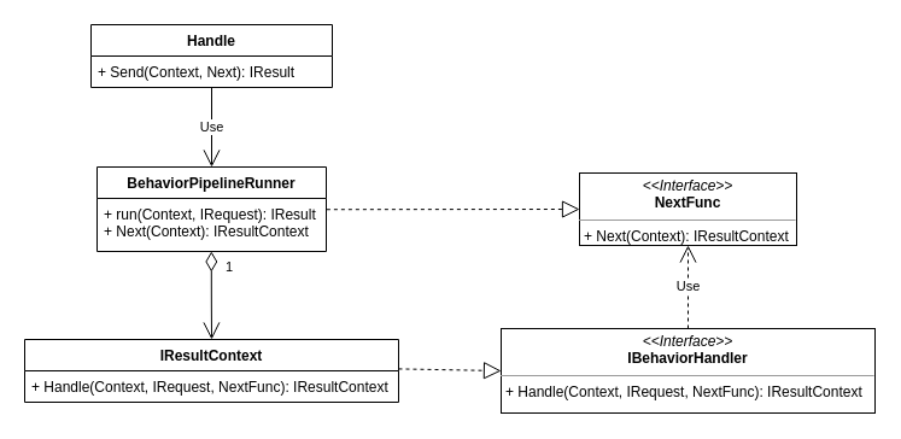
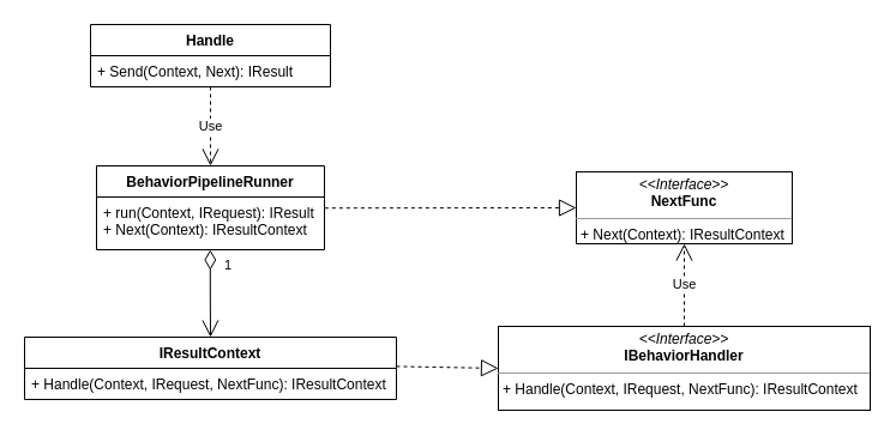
  <mxCell id="0" />
  <mxCell id="1" parent="0" />
  <mxCell id="2" value="Handle" style="swimlane;fontStyle=1;align=center;verticalAlign=top;childLayout=stackLayout;horizontal=1;startSize=26;horizontalStack=0;resizeParent=1;resizeParentMax=0;resizeLast=0;collapsible=1;marginBottom=0;" parent="1" vertex="1"><mxGeometry x="75" y="20" width="200" height="52" as="geometry" /></mxCell>
  <mxCell id="3" value="+ Send(Context, Next): IResult" style="text;strokeColor=none;fillColor=none;align=left;verticalAlign=top;spacingLeft=4;spacingRight=4;overflow=hidden;rotatable=0;points=[[0,0.5],[1,0.5]];portConstraint=eastwest;" parent="2" vertex="1"><mxGeometry y="26" width="200" height="26" as="geometry" /></mxCell>
  <mxCell id="4" value="&lt;p style=&quot;margin: 0px ; margin-top: 4px ; text-align: center&quot;&gt;&lt;i&gt;&amp;lt;&amp;lt;Interface&amp;gt;&amp;gt;&lt;/i&gt;&lt;br&gt;&lt;b&gt;IBehaviorHandler&lt;/b&gt;&lt;/p&gt;&lt;hr size=&quot;1&quot;&gt;&lt;p style=&quot;margin: 0px ; margin-left: 4px&quot;&gt;+ Handle(Context, IRequest, NextFunc): IResultContext&lt;/p&gt;" style="verticalAlign=top;align=left;overflow=fill;fontSize=12;fontFamily=Helvetica;html=1;" parent="1" vertex="1"><mxGeometry x="415" y="272" width="310" height="70" as="geometry" /></mxCell>
  <mxCell id="5" value="&lt;p style=&quot;margin: 0px ; margin-top: 4px ; text-align: center&quot;&gt;&lt;i&gt;&amp;lt;&amp;lt;Interface&amp;gt;&amp;gt;&lt;/i&gt;&lt;br&gt;&lt;b&gt;NextFunc&lt;br&gt;&lt;/b&gt;&lt;/p&gt;&lt;hr size=&quot;1&quot;&gt;&lt;p style=&quot;margin: 0px ; margin-left: 4px&quot;&gt;+ Next(Context): IResultContext&lt;/p&gt;" style="verticalAlign=top;align=left;overflow=fill;fontSize=12;fontFamily=Helvetica;html=1;" parent="1" vertex="1"><mxGeometry x="480" y="143" width="180" height="60" as="geometry" /></mxCell>
  <mxCell id="6" value="IResultContext" style="swimlane;fontStyle=1;align=center;verticalAlign=top;childLayout=stackLayout;horizontal=1;startSize=26;horizontalStack=0;resizeParent=1;resizeParentMax=0;resizeLast=0;collapsible=1;marginBottom=0;" vertex="1" parent="1"><mxGeometry x="20" y="281" width="310" height="52" as="geometry" /></mxCell>
  <mxCell id="7" value="+ Handle(Context, IRequest, NextFunc): IResultContext" style="text;strokeColor=none;fillColor=none;align=left;verticalAlign=top;spacingLeft=4;spacingRight=4;overflow=hidden;rotatable=0;points=[[0,0.5],[1,0.5]];portConstraint=eastwest;" vertex="1" parent="6"><mxGeometry y="26" width="310" height="26" as="geometry" /></mxCell>
  <mxCell id="8" value="" style="endArrow=block;dashed=1;endFill=0;endSize=12;html=1;exitX=1;exitY=-0.061;exitDx=0;exitDy=0;entryX=0;entryY=0.5;entryDx=0;entryDy=0;exitPerimeter=0;" edge="1" parent="1" source="7" target="4"><mxGeometry width="160" relative="1" as="geometry"><mxPoint x="355" y="291" as="sourcePoint" /><mxPoint x="365" y="151" as="targetPoint" /></mxGeometry></mxCell>
  <mxCell id="9" value="BehaviorPipelineRunner" style="swimlane;fontStyle=1;align=center;verticalAlign=top;childLayout=stackLayout;horizontal=1;startSize=26;horizontalStack=0;resizeParent=1;resizeParentMax=0;resizeLast=0;collapsible=1;marginBottom=0;" vertex="1" parent="1"><mxGeometry x="80" y="138" width="190" height="70" as="geometry" /></mxCell>
  <mxCell id="10" value="+ run(Context, IRequest): IResult&#10;+ Next(Context): IResultContext" style="text;strokeColor=none;fillColor=none;align=left;verticalAlign=top;spacingLeft=4;spacingRight=4;overflow=hidden;rotatable=0;points=[[0,0.5],[1,0.5]];portConstraint=eastwest;" vertex="1" parent="9"><mxGeometry y="26" width="190" height="44" as="geometry" /></mxCell>
- <mxCell id="11" value="Use" style="endArrow=open;endSize=12;dashed=0;html=1;exitX=0.5;exitY=1;exitDx=0;exitDy=0;entryX=0.5;entryY=0;entryDx=0;entryDy=0;" edge="1" parent="1" source="2" target="9"><mxGeometry width="160" relative="1" as="geometry"><mxPoint x="103.73" y="179.912" as="sourcePoint" /><mxPoint x="157.229" y="230" as="targetPoint" /></mxGeometry></mxCell>
+ <mxCell id="11" value="Use" style="endArrow=open;endSize=12;dashed=1;html=1;exitX=0.5;exitY=1;exitDx=0;exitDy=0;entryX=0.5;entryY=0;entryDx=0;entryDy=0;" edge="1" parent="1" source="2" target="9"><mxGeometry width="160" relative="1" as="geometry"><mxPoint x="103.73" y="179.912" as="sourcePoint" /><mxPoint x="157.229" y="230" as="targetPoint" /></mxGeometry></mxCell>
  <mxCell id="12" value="" style="endArrow=block;dashed=1;endFill=0;endSize=12;html=1;exitX=1.002;exitY=0.21;exitDx=0;exitDy=0;entryX=0;entryY=0.5;entryDx=0;entryDy=0;exitPerimeter=0;" edge="1" parent="1" source="10" target="5"><mxGeometry width="160" relative="1" as="geometry"><mxPoint x="295" y="128" as="sourcePoint" /><mxPoint x="455" y="128" as="targetPoint" /></mxGeometry></mxCell>
  <mxCell id="13" value="Use" style="endArrow=open;endSize=12;dashed=1;html=1;entryX=0.5;entryY=1;entryDx=0;entryDy=0;" edge="1" parent="1" source="4" target="5"><mxGeometry width="160" relative="1" as="geometry"><mxPoint x="405" y="218" as="sourcePoint" /><mxPoint x="565" y="218" as="targetPoint" /></mxGeometry></mxCell>
  <mxCell id="14" value="1" style="endArrow=open;html=1;endSize=12;startArrow=diamondThin;startSize=14;startFill=0;edgeStyle=orthogonalEdgeStyle;align=left;verticalAlign=bottom;entryX=0.5;entryY=0;entryDx=0;entryDy=0;exitX=0.499;exitY=1;exitDx=0;exitDy=0;exitPerimeter=0;" edge="1" parent="1" source="10" target="6"><mxGeometry x="-0.399" y="10" relative="1" as="geometry"><mxPoint x="175" y="240" as="sourcePoint" /><mxPoint x="335" y="240" as="targetPoint" /><mxPoint as="offset" /></mxGeometry></mxCell>
